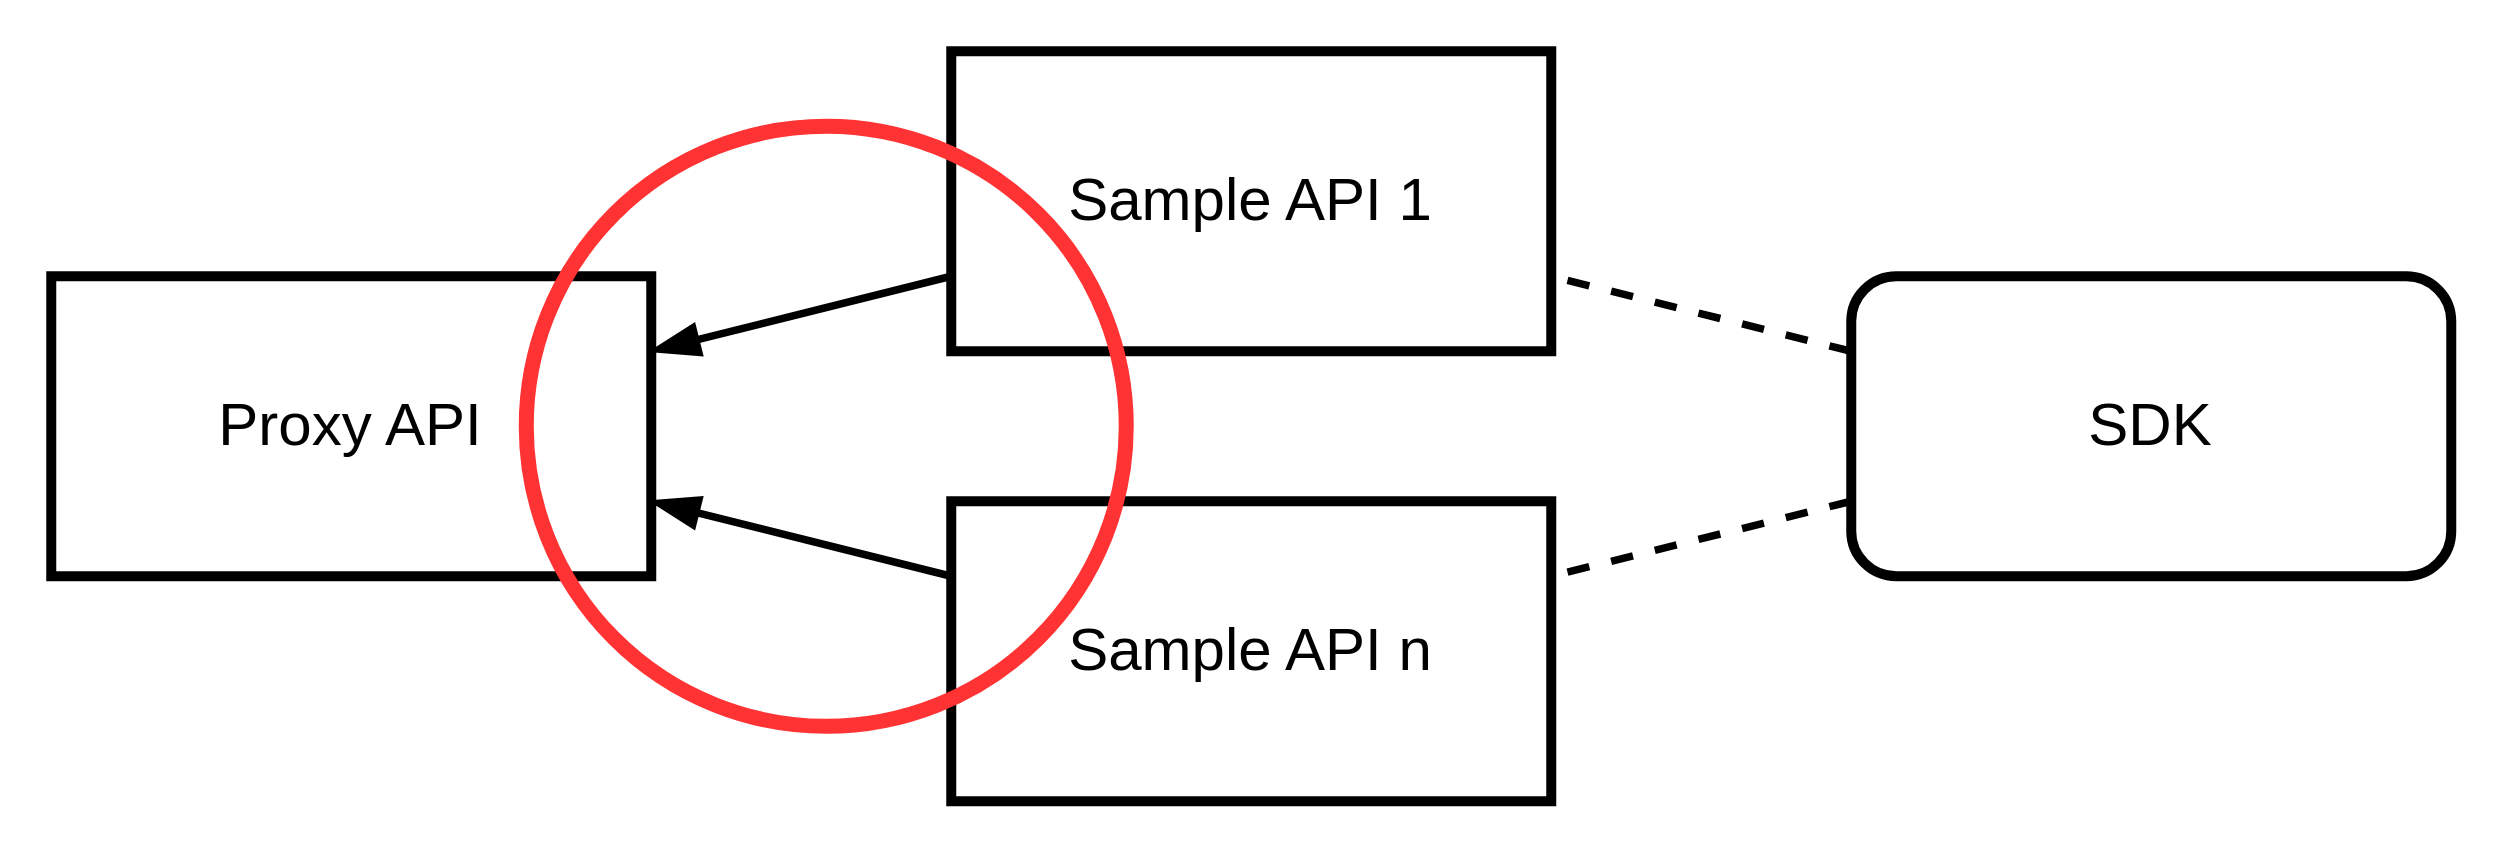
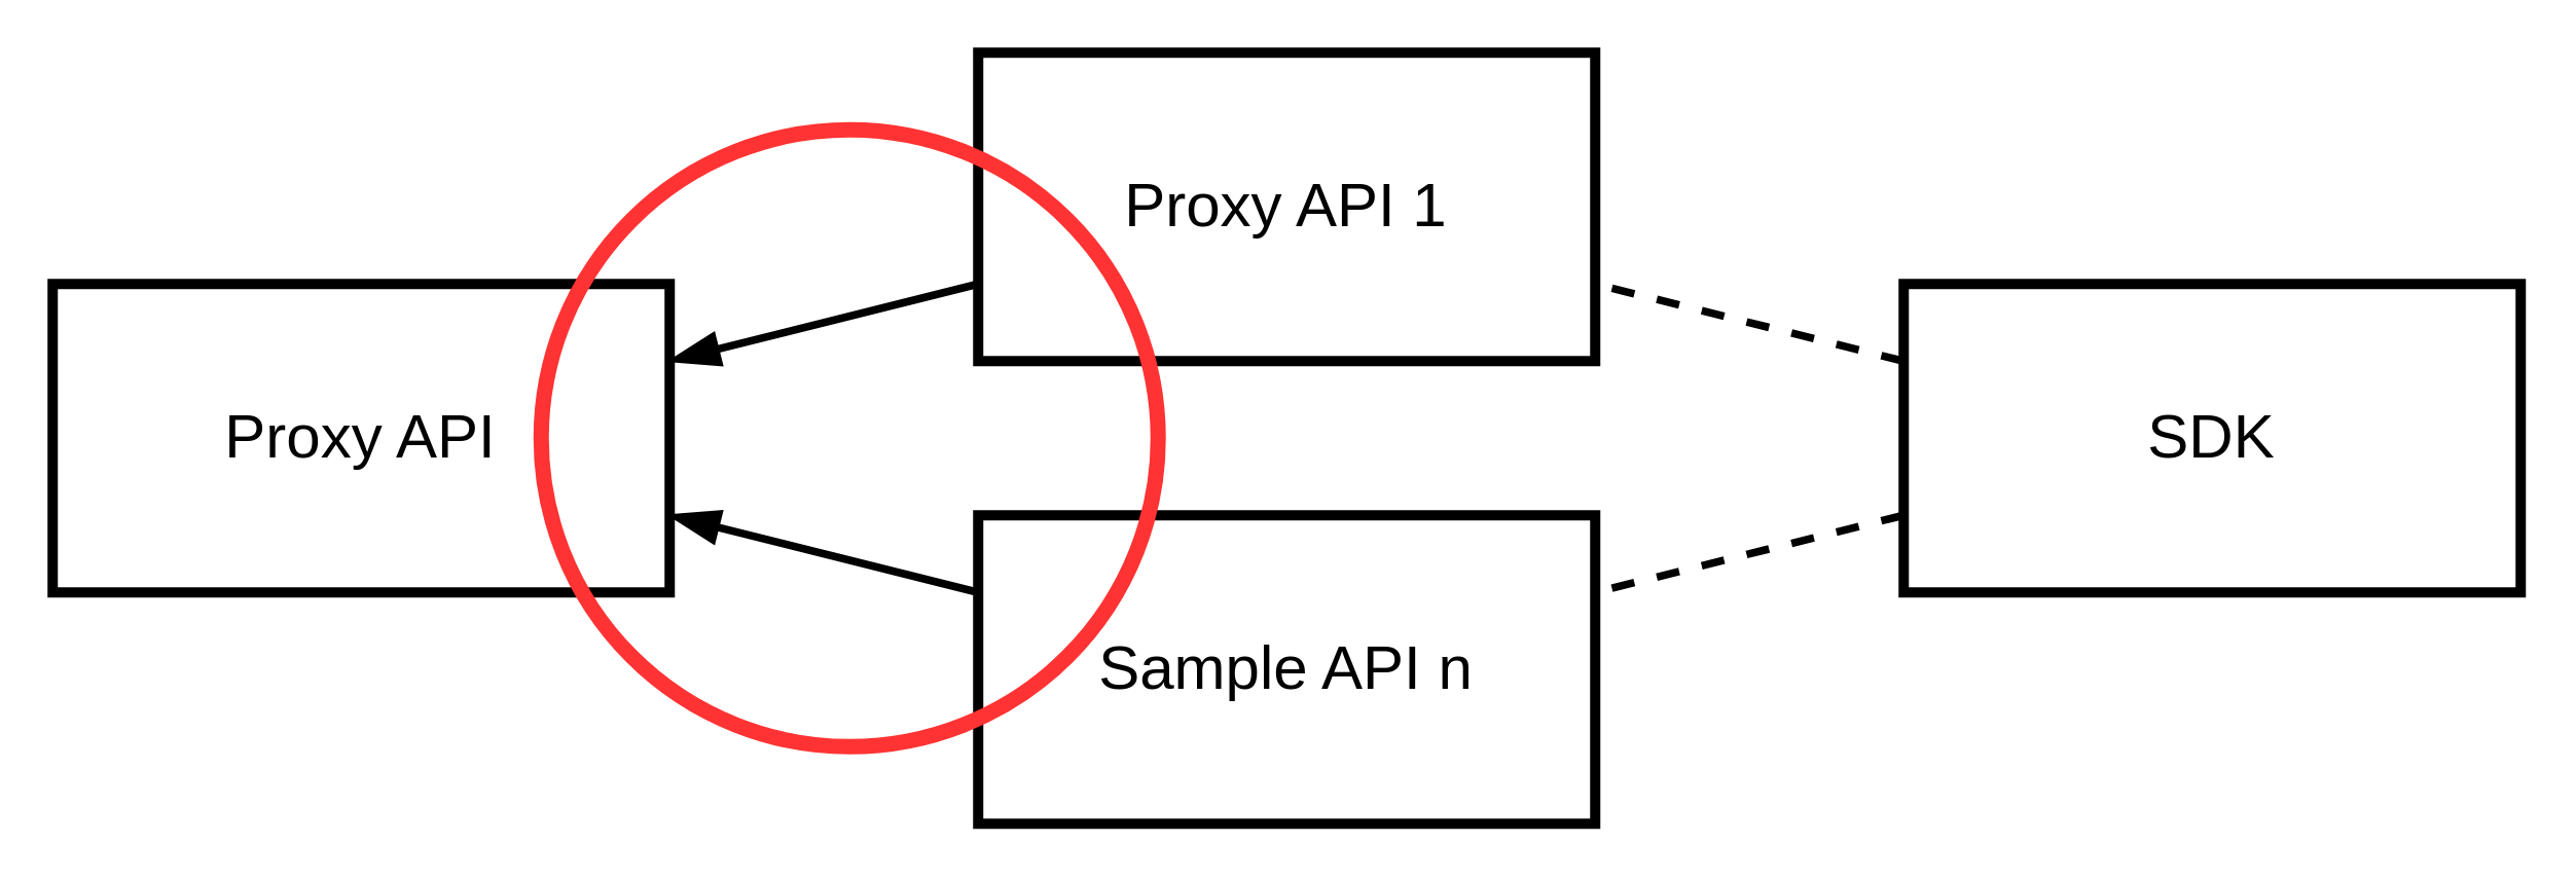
  <mxCell id="0" />
  <mxCell id="1" parent="0" />
  <mxCell id="2" value="Proxy API" style="rounded=0;whiteSpace=wrap;html=1;fillColor=none;fontSize=24;strokeWidth=4;" parent="1" vertex="1"><mxGeometry x="20" y="110" width="240" height="120" as="geometry" /></mxCell>
- <mxCell id="3" value="SDK" style="whiteSpace=wrap;html=1;fillColor=none;fontSize=24;strokeWidth=4;rounded=1;" parent="1" vertex="1"><mxGeometry x="740" y="110" width="240" height="120" as="geometry" /></mxCell>
+ <mxCell id="3" value="SDK" style="rounded=0;whiteSpace=wrap;html=1;fillColor=none;fontSize=24;strokeWidth=4;" parent="1" vertex="1"><mxGeometry x="740" y="110" width="240" height="120" as="geometry" /></mxCell>
  <mxCell id="4" style="rounded=0;orthogonalLoop=1;jettySize=auto;html=1;endArrow=blockThin;endFill=1;strokeWidth=3;endSize=12;startSize=12;" parent="1" source="5" target="2" edge="1"><mxGeometry relative="1" as="geometry" /></mxCell>
- <mxCell id="5" value="Sample API 1" style="rounded=0;whiteSpace=wrap;html=1;fillColor=none;fontSize=24;strokeWidth=4;" parent="1" vertex="1"><mxGeometry x="380" y="20" width="240" height="120" as="geometry" /></mxCell>
+ <mxCell id="5" value="Proxy API 1" style="rounded=0;whiteSpace=wrap;html=1;fillColor=none;fontSize=24;strokeWidth=4;" parent="1" vertex="1"><mxGeometry x="380" y="20" width="240" height="120" as="geometry" /></mxCell>
  <mxCell id="6" style="rounded=0;orthogonalLoop=1;jettySize=auto;html=1;endArrow=blockThin;endFill=1;strokeWidth=3;endSize=12;startSize=12;" parent="1" source="7" target="2" edge="1"><mxGeometry relative="1" as="geometry" /></mxCell>
  <mxCell id="7" value="Sample API n" style="rounded=0;whiteSpace=wrap;html=1;fillColor=none;fontSize=24;strokeWidth=4;" parent="1" vertex="1"><mxGeometry x="380" y="200" width="240" height="120" as="geometry" /></mxCell>
  <mxCell id="8" style="rounded=0;orthogonalLoop=1;jettySize=auto;html=1;dashed=1;endArrow=none;endFill=0;strokeWidth=3;endSize=12;startSize=12;" parent="1" source="3" target="7" edge="1"><mxGeometry relative="1" as="geometry" /></mxCell>
  <mxCell id="9" value="" style="endArrow=none;dashed=1;html=1;strokeWidth=3;rounded=0;endSize=12;startSize=12;" parent="1" source="3" target="5" edge="1"><mxGeometry width="50" height="50" relative="1" as="geometry"><mxPoint x="192.459" y="230" as="sourcePoint" /><mxPoint x="290.82" y="130" as="targetPoint" /></mxGeometry></mxCell>
  <mxCell id="10" value="" style="ellipse;whiteSpace=wrap;html=1;aspect=fixed;fillColor=none;strokeWidth=6;strokeColor=#FF3333;" vertex="1" parent="1"><mxGeometry x="210" y="50" width="240" height="240" as="geometry" /></mxCell>
